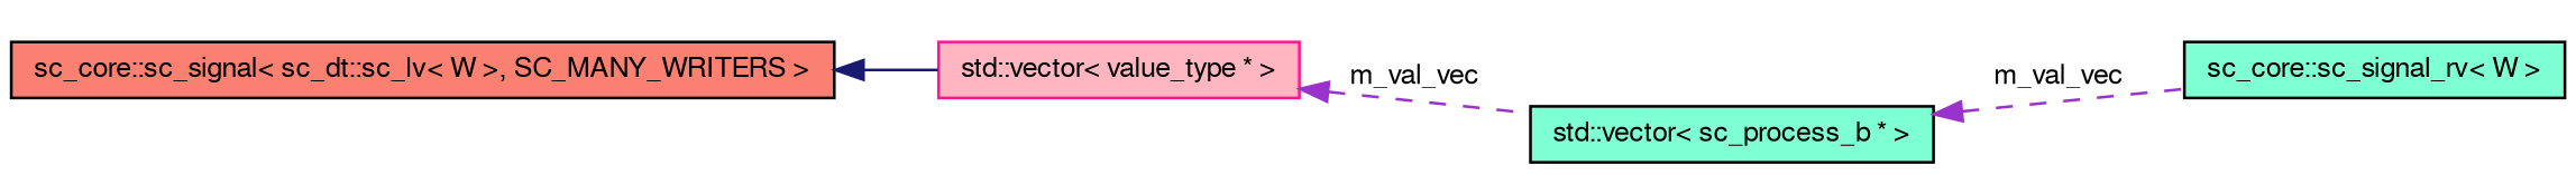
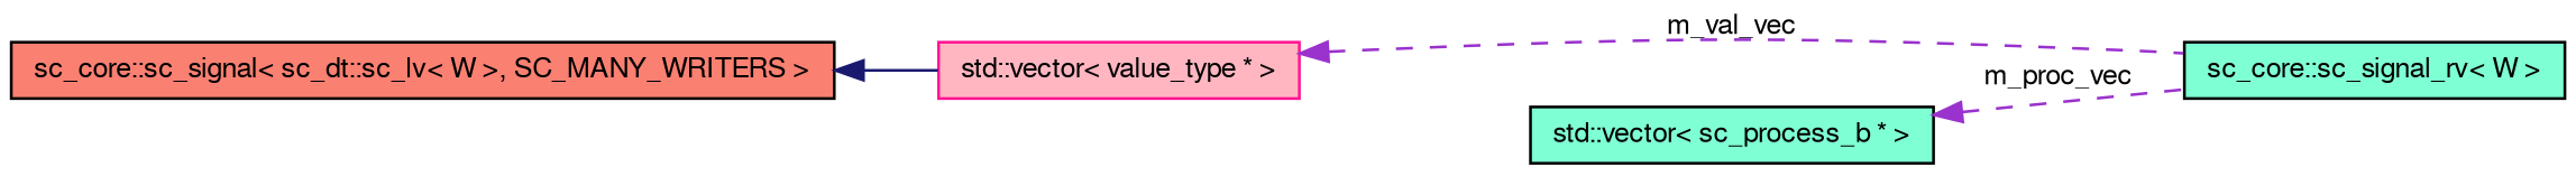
  digraph {
    rankdir=LR
    node [color=black fillcolor=aquamarine fontname=FreeSans fontsize=10 shape=record style=filled]
    edge [color=darkorchid3 dir=back fontname=FreeSans fontsize=10 labelfontname=FreeSans labelfontsize=10 style=dashed]
    n1 [fontcolor=black height=0.2 label="sc_core::sc_signal_rv\< W \>" width=0.4]
    n2 [fillcolor=salmon height=0.2 label="sc_core::sc_signal\< sc_dt::sc_lv\< W \>, SC_MANY_WRITERS \>" width=0.4]
    n3 [color=deeppink fillcolor=lightpink height=0.2 label="std::vector\< value_type * \>" width=0.4]
    n4 [height=0.2 label="std::vector\< sc_process_b * \>" width=0.4]
    n2 -> n3 [color=midnightblue style=solid]
-   n3 -> n4 [label=m_val_vec]
-   n4 -> n1 [label=m_val_vec]
+   n3 -> n1 [label=m_val_vec]
+   n4 -> n1 [label=m_proc_vec]
  }
